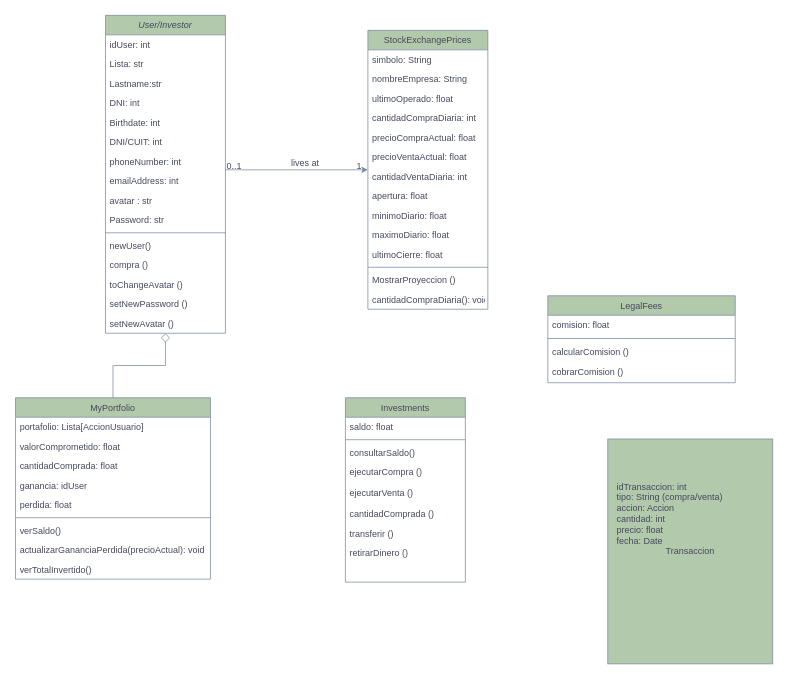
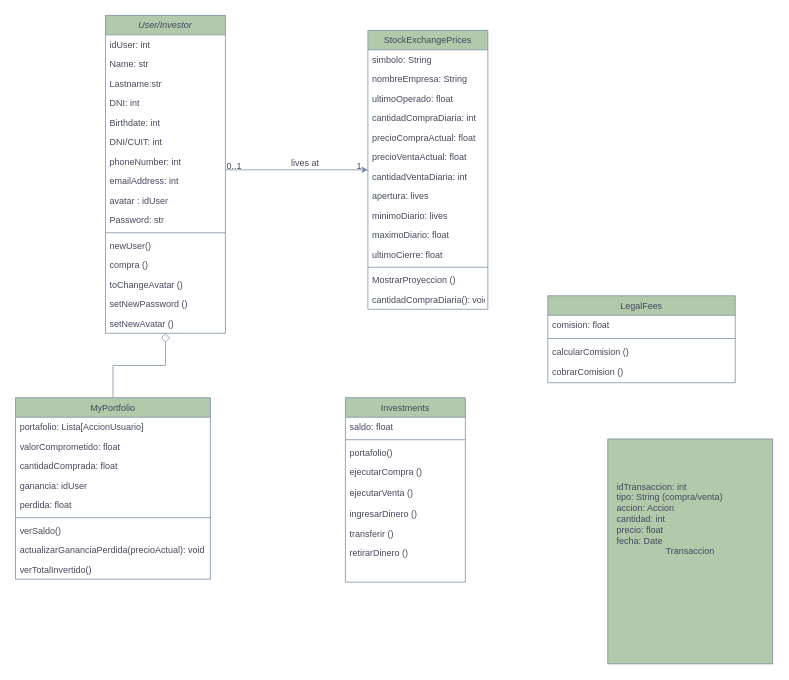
  <mxCell id="0" />
  <mxCell id="1" parent="0" />
  <mxCell id="2" value="User/Investor" style="swimlane;fontStyle=2;align=center;verticalAlign=top;childLayout=stackLayout;horizontal=1;startSize=26;horizontalStack=0;resizeParent=1;resizeLast=0;collapsible=1;marginBottom=0;rounded=0;shadow=0;strokeWidth=1;fillColor=#B2C9AB;strokeColor=#788AA3;labelBackgroundColor=none;fontColor=#46495D;" parent="1" vertex="1"><mxGeometry x="140" y="20" width="160" height="424" as="geometry"><mxRectangle x="230" y="140" width="160" height="26" as="alternateBounds" /></mxGeometry></mxCell>
  <mxCell id="3" value="idUser: int" style="text;align=left;verticalAlign=top;spacingLeft=4;spacingRight=4;overflow=hidden;rotatable=0;points=[[0,0.5],[1,0.5]];portConstraint=eastwest;labelBackgroundColor=none;fontColor=#46495D;" parent="2" vertex="1"><mxGeometry y="26" width="160" height="26" as="geometry" /></mxCell>
- <mxCell id="4" value="Lista: str" style="text;align=left;verticalAlign=top;spacingLeft=4;spacingRight=4;overflow=hidden;rotatable=0;points=[[0,0.5],[1,0.5]];portConstraint=eastwest;labelBackgroundColor=none;fontColor=#46495D;" parent="2" vertex="1"><mxGeometry y="52" width="160" height="26" as="geometry" /></mxCell>
+ <mxCell id="4" value="Name: str" style="text;align=left;verticalAlign=top;spacingLeft=4;spacingRight=4;overflow=hidden;rotatable=0;points=[[0,0.5],[1,0.5]];portConstraint=eastwest;labelBackgroundColor=none;fontColor=#46495D;" parent="2" vertex="1"><mxGeometry y="52" width="160" height="26" as="geometry" /></mxCell>
  <mxCell id="5" value="Lastname:str" style="text;align=left;verticalAlign=top;spacingLeft=4;spacingRight=4;overflow=hidden;rotatable=0;points=[[0,0.5],[1,0.5]];portConstraint=eastwest;labelBackgroundColor=none;fontColor=#46495D;" parent="2" vertex="1"><mxGeometry y="78" width="160" height="26" as="geometry" /></mxCell>
  <mxCell id="6" value="DNI: int" style="text;align=left;verticalAlign=top;spacingLeft=4;spacingRight=4;overflow=hidden;rotatable=0;points=[[0,0.5],[1,0.5]];portConstraint=eastwest;labelBackgroundColor=none;fontColor=#46495D;" parent="2" vertex="1"><mxGeometry y="104" width="160" height="26" as="geometry" /></mxCell>
  <mxCell id="7" value="Birthdate: int" style="text;align=left;verticalAlign=top;spacingLeft=4;spacingRight=4;overflow=hidden;rotatable=0;points=[[0,0.5],[1,0.5]];portConstraint=eastwest;rounded=0;shadow=0;html=0;labelBackgroundColor=none;fontColor=#46495D;" parent="2" vertex="1"><mxGeometry y="130" width="160" height="26" as="geometry" /></mxCell>
  <mxCell id="8" value="DNI/CUIT: int" style="text;align=left;verticalAlign=top;spacingLeft=4;spacingRight=4;overflow=hidden;rotatable=0;points=[[0,0.5],[1,0.5]];portConstraint=eastwest;labelBackgroundColor=none;fontColor=#46495D;" parent="2" vertex="1"><mxGeometry y="156" width="160" height="26" as="geometry" /></mxCell>
  <mxCell id="9" value="phoneNumber: int" style="text;align=left;verticalAlign=top;spacingLeft=4;spacingRight=4;overflow=hidden;rotatable=0;points=[[0,0.5],[1,0.5]];portConstraint=eastwest;rounded=0;shadow=0;html=0;labelBackgroundColor=none;fontColor=#46495D;" parent="2" vertex="1"><mxGeometry y="182" width="160" height="26" as="geometry" /></mxCell>
  <mxCell id="10" value="emailAddress: int" style="text;align=left;verticalAlign=top;spacingLeft=4;spacingRight=4;overflow=hidden;rotatable=0;points=[[0,0.5],[1,0.5]];portConstraint=eastwest;rounded=0;shadow=0;html=0;labelBackgroundColor=none;fontColor=#46495D;" parent="2" vertex="1"><mxGeometry y="208" width="160" height="26" as="geometry" /></mxCell>
- <mxCell id="11" value="avatar : str" style="text;align=left;verticalAlign=top;spacingLeft=4;spacingRight=4;overflow=hidden;rotatable=0;points=[[0,0.5],[1,0.5]];portConstraint=eastwest;rounded=0;shadow=0;html=0;labelBackgroundColor=none;fontColor=#46495D;" parent="2" vertex="1"><mxGeometry y="234" width="160" height="26" as="geometry" /></mxCell>
+ <mxCell id="11" value="avatar : idUser" style="text;align=left;verticalAlign=top;spacingLeft=4;spacingRight=4;overflow=hidden;rotatable=0;points=[[0,0.5],[1,0.5]];portConstraint=eastwest;rounded=0;shadow=0;html=0;labelBackgroundColor=none;fontColor=#46495D;" parent="2" vertex="1"><mxGeometry y="234" width="160" height="26" as="geometry" /></mxCell>
  <mxCell id="12" value="Password: str" style="text;align=left;verticalAlign=top;spacingLeft=4;spacingRight=4;overflow=hidden;rotatable=0;points=[[0,0.5],[1,0.5]];portConstraint=eastwest;rounded=0;shadow=0;html=0;labelBackgroundColor=none;fontColor=#46495D;" parent="2" vertex="1"><mxGeometry y="260" width="160" height="26" as="geometry" /></mxCell>
  <mxCell id="13" value="" style="line;html=1;strokeWidth=1;align=left;verticalAlign=middle;spacingTop=-1;spacingLeft=3;spacingRight=3;rotatable=0;labelPosition=right;points=[];portConstraint=eastwest;labelBackgroundColor=none;fillColor=#B2C9AB;strokeColor=#788AA3;fontColor=#46495D;" parent="2" vertex="1"><mxGeometry y="286" width="160" height="8" as="geometry" /></mxCell>
  <mxCell id="14" value="newUser()" style="text;align=left;verticalAlign=top;spacingLeft=4;spacingRight=4;overflow=hidden;rotatable=0;points=[[0,0.5],[1,0.5]];portConstraint=eastwest;labelBackgroundColor=none;fontColor=#46495D;" parent="2" vertex="1"><mxGeometry y="294" width="160" height="26" as="geometry" /></mxCell>
  <mxCell id="15" value="compra ()" style="text;align=left;verticalAlign=top;spacingLeft=4;spacingRight=4;overflow=hidden;rotatable=0;points=[[0,0.5],[1,0.5]];portConstraint=eastwest;labelBackgroundColor=none;fontColor=#46495D;" parent="2" vertex="1"><mxGeometry y="320" width="160" height="26" as="geometry" /></mxCell>
  <mxCell id="16" value="toChangeAvatar ()" style="text;align=left;verticalAlign=top;spacingLeft=4;spacingRight=4;overflow=hidden;rotatable=0;points=[[0,0.5],[1,0.5]];portConstraint=eastwest;labelBackgroundColor=none;fontColor=#46495D;" parent="2" vertex="1"><mxGeometry y="346" width="160" height="26" as="geometry" /></mxCell>
  <mxCell id="17" value="setNewPassword ()" style="text;align=left;verticalAlign=top;spacingLeft=4;spacingRight=4;overflow=hidden;rotatable=0;points=[[0,0.5],[1,0.5]];portConstraint=eastwest;labelBackgroundColor=none;fontColor=#46495D;" parent="2" vertex="1"><mxGeometry y="372" width="160" height="26" as="geometry" /></mxCell>
  <mxCell id="18" value="setNewAvatar ()" style="text;align=left;verticalAlign=top;spacingLeft=4;spacingRight=4;overflow=hidden;rotatable=0;points=[[0,0.5],[1,0.5]];portConstraint=eastwest;labelBackgroundColor=none;fontColor=#46495D;" parent="2" vertex="1"><mxGeometry y="398" width="160" height="26" as="geometry" /></mxCell>
  <mxCell id="19" value="Investments" style="swimlane;fontStyle=0;align=center;verticalAlign=top;childLayout=stackLayout;horizontal=1;startSize=26;horizontalStack=0;resizeParent=1;resizeLast=0;collapsible=1;marginBottom=0;rounded=0;shadow=0;strokeWidth=1;labelBackgroundColor=none;fillColor=#B2C9AB;strokeColor=#788AA3;fontColor=#46495D;" parent="1" vertex="1"><mxGeometry x="460" y="530" width="160" height="246" as="geometry"><mxRectangle x="130" y="380" width="160" height="26" as="alternateBounds" /></mxGeometry></mxCell>
  <mxCell id="20" value="saldo: float " style="text;align=left;verticalAlign=top;spacingLeft=4;spacingRight=4;overflow=hidden;rotatable=0;points=[[0,0.5],[1,0.5]];portConstraint=eastwest;labelBackgroundColor=none;fontColor=#46495D;" parent="19" vertex="1"><mxGeometry y="26" width="160" height="26" as="geometry" /></mxCell>
  <mxCell id="21" value="" style="line;html=1;strokeWidth=1;align=left;verticalAlign=middle;spacingTop=-1;spacingLeft=3;spacingRight=3;rotatable=0;labelPosition=right;points=[];portConstraint=eastwest;labelBackgroundColor=none;fillColor=#B2C9AB;strokeColor=#788AA3;fontColor=#46495D;" parent="19" vertex="1"><mxGeometry y="52" width="160" height="8" as="geometry" /></mxCell>
- <mxCell id="22" value="consultarSaldo()" style="text;align=left;verticalAlign=top;spacingLeft=4;spacingRight=4;overflow=hidden;rotatable=0;points=[[0,0.5],[1,0.5]];portConstraint=eastwest;fontStyle=0;labelBackgroundColor=none;fontColor=#46495D;" parent="19" vertex="1"><mxGeometry y="60" width="160" height="26" as="geometry" /></mxCell>
+ <mxCell id="22" value="portafolio()" style="text;align=left;verticalAlign=top;spacingLeft=4;spacingRight=4;overflow=hidden;rotatable=0;points=[[0,0.5],[1,0.5]];portConstraint=eastwest;fontStyle=0;labelBackgroundColor=none;fontColor=#46495D;" parent="19" vertex="1"><mxGeometry y="60" width="160" height="26" as="geometry" /></mxCell>
  <mxCell id="23" value="ejecutarCompra ()" style="text;align=left;verticalAlign=top;spacingLeft=4;spacingRight=4;overflow=hidden;rotatable=0;points=[[0,0.5],[1,0.5]];portConstraint=eastwest;labelBackgroundColor=none;fontColor=#46495D;" parent="19" vertex="1"><mxGeometry y="86" width="160" height="28" as="geometry" /></mxCell>
  <mxCell id="24" value="ejecutarVenta ()" style="text;align=left;verticalAlign=top;spacingLeft=4;spacingRight=4;overflow=hidden;rotatable=0;points=[[0,0.5],[1,0.5]];portConstraint=eastwest;labelBackgroundColor=none;fontColor=#46495D;" parent="19" vertex="1"><mxGeometry y="114" width="160" height="28" as="geometry" /></mxCell>
- <mxCell id="25" value="cantidadComprada ()" style="text;align=left;verticalAlign=top;spacingLeft=4;spacingRight=4;overflow=hidden;rotatable=0;points=[[0,0.5],[1,0.5]];portConstraint=eastwest;rounded=0;shadow=0;html=0;labelBackgroundColor=none;fontColor=#46495D;" parent="19" vertex="1"><mxGeometry y="142" width="160" height="26" as="geometry" /></mxCell>
+ <mxCell id="25" value="ingresarDinero ()" style="text;align=left;verticalAlign=top;spacingLeft=4;spacingRight=4;overflow=hidden;rotatable=0;points=[[0,0.5],[1,0.5]];portConstraint=eastwest;rounded=0;shadow=0;html=0;labelBackgroundColor=none;fontColor=#46495D;" parent="19" vertex="1"><mxGeometry y="142" width="160" height="26" as="geometry" /></mxCell>
  <mxCell id="26" value="transferir ()" style="text;align=left;verticalAlign=top;spacingLeft=4;spacingRight=4;overflow=hidden;rotatable=0;points=[[0,0.5],[1,0.5]];portConstraint=eastwest;rounded=0;shadow=0;html=0;labelBackgroundColor=none;fontColor=#46495D;" parent="19" vertex="1"><mxGeometry y="168" width="160" height="26" as="geometry" /></mxCell>
  <mxCell id="27" value="retirarDinero ()" style="text;align=left;verticalAlign=top;spacingLeft=4;spacingRight=4;overflow=hidden;rotatable=0;points=[[0,0.5],[1,0.5]];portConstraint=eastwest;rounded=0;shadow=0;html=0;labelBackgroundColor=none;fontColor=#46495D;" parent="19" vertex="1"><mxGeometry y="194" width="160" height="26" as="geometry" /></mxCell>
  <mxCell id="28" value="MyPortfolio" style="swimlane;fontStyle=0;align=center;verticalAlign=top;childLayout=stackLayout;horizontal=1;startSize=26;horizontalStack=0;resizeParent=1;resizeLast=0;collapsible=1;marginBottom=0;rounded=0;shadow=0;strokeWidth=1;labelBackgroundColor=none;fillColor=#B2C9AB;strokeColor=#788AA3;fontColor=#46495D;" parent="1" vertex="1"><mxGeometry x="20" y="530" width="260" height="242" as="geometry"><mxRectangle x="340" y="380" width="170" height="26" as="alternateBounds" /></mxGeometry></mxCell>
  <mxCell id="29" value="portafolio: Lista[AccionUsuario]" style="text;align=left;verticalAlign=top;spacingLeft=4;spacingRight=4;overflow=hidden;rotatable=0;points=[[0,0.5],[1,0.5]];portConstraint=eastwest;labelBackgroundColor=none;fontColor=#46495D;" parent="28" vertex="1"><mxGeometry y="26" width="260" height="26" as="geometry" /></mxCell>
  <mxCell id="30" value="valorComprometido: float" style="text;align=left;verticalAlign=top;spacingLeft=4;spacingRight=4;overflow=hidden;rotatable=0;points=[[0,0.5],[1,0.5]];portConstraint=eastwest;labelBackgroundColor=none;fontColor=#46495D;" parent="28" vertex="1"><mxGeometry y="52" width="260" height="26" as="geometry" /></mxCell>
  <mxCell id="31" value="cantidadComprada: float" style="text;align=left;verticalAlign=top;spacingLeft=4;spacingRight=4;overflow=hidden;rotatable=0;points=[[0,0.5],[1,0.5]];portConstraint=eastwest;labelBackgroundColor=none;fontColor=#46495D;" parent="28" vertex="1"><mxGeometry y="78" width="260" height="26" as="geometry" /></mxCell>
  <mxCell id="32" value="ganancia: idUser" style="text;align=left;verticalAlign=top;spacingLeft=4;spacingRight=4;overflow=hidden;rotatable=0;points=[[0,0.5],[1,0.5]];portConstraint=eastwest;labelBackgroundColor=none;fontColor=#46495D;" parent="28" vertex="1"><mxGeometry y="104" width="260" height="26" as="geometry" /></mxCell>
  <mxCell id="33" value="perdida: float" style="text;align=left;verticalAlign=top;spacingLeft=4;spacingRight=4;overflow=hidden;rotatable=0;points=[[0,0.5],[1,0.5]];portConstraint=eastwest;labelBackgroundColor=none;fontColor=#46495D;" parent="28" vertex="1"><mxGeometry y="130" width="260" height="26" as="geometry" /></mxCell>
  <mxCell id="34" value="" style="line;html=1;strokeWidth=1;align=left;verticalAlign=middle;spacingTop=-1;spacingLeft=3;spacingRight=3;rotatable=0;labelPosition=right;points=[];portConstraint=eastwest;labelBackgroundColor=none;fillColor=#B2C9AB;strokeColor=#788AA3;fontColor=#46495D;" parent="28" vertex="1"><mxGeometry y="156" width="260" height="8" as="geometry" /></mxCell>
  <mxCell id="35" value="verSaldo()" style="text;align=left;verticalAlign=top;spacingLeft=4;spacingRight=4;overflow=hidden;rotatable=0;points=[[0,0.5],[1,0.5]];portConstraint=eastwest;labelBackgroundColor=none;fontColor=#46495D;" parent="28" vertex="1"><mxGeometry y="164" width="260" height="26" as="geometry" /></mxCell>
  <mxCell id="36" value="actualizarGananciaPerdida(precioActual): void" style="text;align=left;verticalAlign=top;spacingLeft=4;spacingRight=4;overflow=hidden;rotatable=0;points=[[0,0.5],[1,0.5]];portConstraint=eastwest;labelBackgroundColor=none;fontColor=#46495D;" parent="28" vertex="1"><mxGeometry y="190" width="260" height="26" as="geometry" /></mxCell>
  <mxCell id="37" value="verTotalInvertido()" style="text;align=left;verticalAlign=top;spacingLeft=4;spacingRight=4;overflow=hidden;rotatable=0;points=[[0,0.5],[1,0.5]];portConstraint=eastwest;labelBackgroundColor=none;fontColor=#46495D;" parent="28" vertex="1"><mxGeometry y="216" width="260" height="26" as="geometry" /></mxCell>
  <mxCell id="38" value="" style="endArrow=diamond;endSize=10;endFill=0;shadow=0;strokeWidth=1;rounded=0;curved=0;edgeStyle=elbowEdgeStyle;elbow=vertical;labelBackgroundColor=none;strokeColor=#788AA3;fontColor=default;" parent="1" source="28" target="2" edge="1"><mxGeometry width="160" relative="1" as="geometry"><mxPoint x="160" y="373" as="sourcePoint" /><mxPoint x="260" y="271" as="targetPoint" /></mxGeometry></mxCell>
  <mxCell id="39" value="StockExchangePrices" style="swimlane;fontStyle=0;align=center;verticalAlign=top;childLayout=stackLayout;horizontal=1;startSize=26;horizontalStack=0;resizeParent=1;resizeLast=0;collapsible=1;marginBottom=0;rounded=0;shadow=0;strokeWidth=1;labelBackgroundColor=none;fillColor=#B2C9AB;strokeColor=#788AA3;fontColor=#46495D;" parent="1" vertex="1"><mxGeometry x="490" y="40" width="160" height="372" as="geometry"><mxRectangle x="550" y="140" width="160" height="26" as="alternateBounds" /></mxGeometry></mxCell>
  <mxCell id="40" value="simbolo: String" style="text;align=left;verticalAlign=top;spacingLeft=4;spacingRight=4;overflow=hidden;rotatable=0;points=[[0,0.5],[1,0.5]];portConstraint=eastwest;labelBackgroundColor=none;fontColor=#46495D;" parent="39" vertex="1"><mxGeometry y="26" width="160" height="26" as="geometry" /></mxCell>
  <mxCell id="41" value="nombreEmpresa: String" style="text;align=left;verticalAlign=top;spacingLeft=4;spacingRight=4;overflow=hidden;rotatable=0;points=[[0,0.5],[1,0.5]];portConstraint=eastwest;rounded=0;shadow=0;html=0;labelBackgroundColor=none;fontColor=#46495D;" parent="39" vertex="1"><mxGeometry y="52" width="160" height="26" as="geometry" /></mxCell>
  <mxCell id="42" value="ultimoOperado: float" style="text;align=left;verticalAlign=top;spacingLeft=4;spacingRight=4;overflow=hidden;rotatable=0;points=[[0,0.5],[1,0.5]];portConstraint=eastwest;rounded=0;shadow=0;html=0;labelBackgroundColor=none;fontColor=#46495D;" parent="39" vertex="1"><mxGeometry y="78" width="160" height="26" as="geometry" /></mxCell>
  <mxCell id="43" value="cantidadCompraDiaria: int" style="text;align=left;verticalAlign=top;spacingLeft=4;spacingRight=4;overflow=hidden;rotatable=0;points=[[0,0.5],[1,0.5]];portConstraint=eastwest;rounded=0;shadow=0;html=0;labelBackgroundColor=none;fontColor=#46495D;" parent="39" vertex="1"><mxGeometry y="104" width="160" height="26" as="geometry" /></mxCell>
  <mxCell id="44" value="precioCompraActual: float" style="text;align=left;verticalAlign=top;spacingLeft=4;spacingRight=4;overflow=hidden;rotatable=0;points=[[0,0.5],[1,0.5]];portConstraint=eastwest;rounded=0;shadow=0;html=0;labelBackgroundColor=none;fontColor=#46495D;" parent="39" vertex="1"><mxGeometry y="130" width="160" height="26" as="geometry" /></mxCell>
  <mxCell id="45" value="precioVentaActual: float" style="text;align=left;verticalAlign=top;spacingLeft=4;spacingRight=4;overflow=hidden;rotatable=0;points=[[0,0.5],[1,0.5]];portConstraint=eastwest;rounded=0;shadow=0;html=0;labelBackgroundColor=none;fontColor=#46495D;" parent="39" vertex="1"><mxGeometry y="156" width="160" height="26" as="geometry" /></mxCell>
  <mxCell id="46" value="cantidadVentaDiaria: int" style="text;align=left;verticalAlign=top;spacingLeft=4;spacingRight=4;overflow=hidden;rotatable=0;points=[[0,0.5],[1,0.5]];portConstraint=eastwest;rounded=0;shadow=0;html=0;labelBackgroundColor=none;fontColor=#46495D;" parent="39" vertex="1"><mxGeometry y="182" width="160" height="26" as="geometry" /></mxCell>
- <mxCell id="47" value="apertura: float" style="text;align=left;verticalAlign=top;spacingLeft=4;spacingRight=4;overflow=hidden;rotatable=0;points=[[0,0.5],[1,0.5]];portConstraint=eastwest;rounded=0;shadow=0;html=0;labelBackgroundColor=none;fontColor=#46495D;" parent="39" vertex="1"><mxGeometry y="208" width="160" height="26" as="geometry" /></mxCell>
- <mxCell id="48" value="minimoDiario: float" style="text;align=left;verticalAlign=top;spacingLeft=4;spacingRight=4;overflow=hidden;rotatable=0;points=[[0,0.5],[1,0.5]];portConstraint=eastwest;rounded=0;shadow=0;html=0;labelBackgroundColor=none;fontColor=#46495D;" parent="39" vertex="1"><mxGeometry y="234" width="160" height="26" as="geometry" /></mxCell>
+ <mxCell id="47" value="apertura: lives" style="text;align=left;verticalAlign=top;spacingLeft=4;spacingRight=4;overflow=hidden;rotatable=0;points=[[0,0.5],[1,0.5]];portConstraint=eastwest;rounded=0;shadow=0;html=0;labelBackgroundColor=none;fontColor=#46495D;" parent="39" vertex="1"><mxGeometry y="208" width="160" height="26" as="geometry" /></mxCell>
+ <mxCell id="48" value="minimoDiario: lives" style="text;align=left;verticalAlign=top;spacingLeft=4;spacingRight=4;overflow=hidden;rotatable=0;points=[[0,0.5],[1,0.5]];portConstraint=eastwest;rounded=0;shadow=0;html=0;labelBackgroundColor=none;fontColor=#46495D;" parent="39" vertex="1"><mxGeometry y="234" width="160" height="26" as="geometry" /></mxCell>
  <mxCell id="49" value="maximoDiario: float" style="text;align=left;verticalAlign=top;spacingLeft=4;spacingRight=4;overflow=hidden;rotatable=0;points=[[0,0.5],[1,0.5]];portConstraint=eastwest;rounded=0;shadow=0;html=0;labelBackgroundColor=none;fontColor=#46495D;" parent="39" vertex="1"><mxGeometry y="260" width="160" height="26" as="geometry" /></mxCell>
  <mxCell id="50" value="ultimoCierre: float" style="text;align=left;verticalAlign=top;spacingLeft=4;spacingRight=4;overflow=hidden;rotatable=0;points=[[0,0.5],[1,0.5]];portConstraint=eastwest;rounded=0;shadow=0;html=0;labelBackgroundColor=none;fontColor=#46495D;" parent="39" vertex="1"><mxGeometry y="286" width="160" height="26" as="geometry" /></mxCell>
  <mxCell id="51" value="" style="line;html=1;strokeWidth=1;align=left;verticalAlign=middle;spacingTop=-1;spacingLeft=3;spacingRight=3;rotatable=0;labelPosition=right;points=[];portConstraint=eastwest;labelBackgroundColor=none;fillColor=#B2C9AB;strokeColor=#788AA3;fontColor=#46495D;" parent="39" vertex="1"><mxGeometry y="312" width="160" height="8" as="geometry" /></mxCell>
  <mxCell id="52" value="MostrarProyeccion ()" style="text;align=left;verticalAlign=top;spacingLeft=4;spacingRight=4;overflow=hidden;rotatable=0;points=[[0,0.5],[1,0.5]];portConstraint=eastwest;labelBackgroundColor=none;fontColor=#46495D;" parent="39" vertex="1"><mxGeometry y="320" width="160" height="26" as="geometry" /></mxCell>
  <mxCell id="53" value="cantidadCompraDiaria(): void" style="text;align=left;verticalAlign=top;spacingLeft=4;spacingRight=4;overflow=hidden;rotatable=0;points=[[0,0.5],[1,0.5]];portConstraint=eastwest;labelBackgroundColor=none;fontColor=#46495D;" parent="39" vertex="1"><mxGeometry y="346" width="160" height="26" as="geometry" /></mxCell>
  <mxCell id="54" value="" style="endArrow=classic;shadow=0;strokeWidth=1;rounded=0;curved=0;endFill=1;edgeStyle=elbowEdgeStyle;elbow=vertical;labelBackgroundColor=none;strokeColor=#788AA3;fontColor=default;" parent="1" source="2" target="39" edge="1"><mxGeometry x="0.5" y="41" relative="1" as="geometry"><mxPoint x="330" y="192" as="sourcePoint" /><mxPoint x="490" y="192" as="targetPoint" /><mxPoint x="-40" y="32" as="offset" /></mxGeometry></mxCell>
  <mxCell id="55" value="0..1" style="resizable=0;align=left;verticalAlign=bottom;labelBackgroundColor=none;fontSize=12;fillColor=#B2C9AB;strokeColor=#788AA3;fontColor=#46495D;" parent="54" connectable="0" vertex="1"><mxGeometry x="-1" relative="1" as="geometry"><mxPoint y="4" as="offset" /></mxGeometry></mxCell>
  <mxCell id="56" value="1" style="resizable=0;align=right;verticalAlign=bottom;labelBackgroundColor=none;fontSize=12;fillColor=#B2C9AB;strokeColor=#788AA3;fontColor=#46495D;" parent="54" connectable="0" vertex="1"><mxGeometry x="1" relative="1" as="geometry"><mxPoint x="-7" y="4" as="offset" /></mxGeometry></mxCell>
  <mxCell id="57" value="lives at" style="text;html=1;resizable=0;points=[];;align=center;verticalAlign=middle;labelBackgroundColor=none;rounded=0;shadow=0;strokeWidth=1;fontSize=12;fontColor=#46495D;" parent="54" vertex="1" connectable="0"><mxGeometry x="0.5" y="49" relative="1" as="geometry"><mxPoint x="-38" y="40" as="offset" /></mxGeometry></mxCell>
  <mxCell id="58" value="Transaccion" style="rounded=0;whiteSpace=wrap;html=1;labelBackgroundColor=none;fillColor=#B2C9AB;strokeColor=#788AA3;fontColor=#46495D;" parent="1" vertex="1"><mxGeometry x="810" y="585" width="220" height="300" as="geometry" /></mxCell>
  <mxCell id="59" value="idTransaccion: int&#10;tipo: String (compra/venta)&#10;accion: Accion&#10;cantidad: int&#10;precio: float&#10;fecha: Date" style="text;html=1;strokeColor=none;fillColor=none;spacingLeft=10;labelBackgroundColor=none;fontColor=#46495D;" parent="58" vertex="1"><mxGeometry y="50.0" width="220" height="200.0" as="geometry" /></mxCell>
  <mxCell id="60" value="LegalFees" style="swimlane;fontStyle=0;align=center;verticalAlign=top;childLayout=stackLayout;horizontal=1;startSize=26;horizontalStack=0;resizeParent=1;resizeLast=0;collapsible=1;marginBottom=0;rounded=0;shadow=0;strokeWidth=1;labelBackgroundColor=none;fillColor=#B2C9AB;strokeColor=#788AA3;fontColor=#46495D;" parent="1" vertex="1"><mxGeometry x="730" y="394" width="250" height="116" as="geometry"><mxRectangle x="340" y="380" width="170" height="26" as="alternateBounds" /></mxGeometry></mxCell>
  <mxCell id="61" value="comision: float" style="text;align=left;verticalAlign=top;spacingLeft=4;spacingRight=4;overflow=hidden;rotatable=0;points=[[0,0.5],[1,0.5]];portConstraint=eastwest;labelBackgroundColor=none;fontColor=#46495D;" parent="60" vertex="1"><mxGeometry y="26" width="250" height="26" as="geometry" /></mxCell>
  <mxCell id="62" value="" style="line;html=1;strokeWidth=1;align=left;verticalAlign=middle;spacingTop=-1;spacingLeft=3;spacingRight=3;rotatable=0;labelPosition=right;points=[];portConstraint=eastwest;labelBackgroundColor=none;fillColor=#B2C9AB;strokeColor=#788AA3;fontColor=#46495D;" parent="60" vertex="1"><mxGeometry y="52" width="250" height="10" as="geometry" /></mxCell>
  <mxCell id="63" value="calcularComision ()" style="text;align=left;verticalAlign=top;spacingLeft=4;spacingRight=4;overflow=hidden;rotatable=0;points=[[0,0.5],[1,0.5]];portConstraint=eastwest;labelBackgroundColor=none;fontColor=#46495D;" parent="60" vertex="1"><mxGeometry y="62" width="250" height="26" as="geometry" /></mxCell>
  <mxCell id="64" value="cobrarComision ()" style="text;align=left;verticalAlign=top;spacingLeft=4;spacingRight=4;overflow=hidden;rotatable=0;points=[[0,0.5],[1,0.5]];portConstraint=eastwest;labelBackgroundColor=none;fontColor=#46495D;" parent="60" vertex="1"><mxGeometry y="88" width="250" height="26" as="geometry" /></mxCell>
